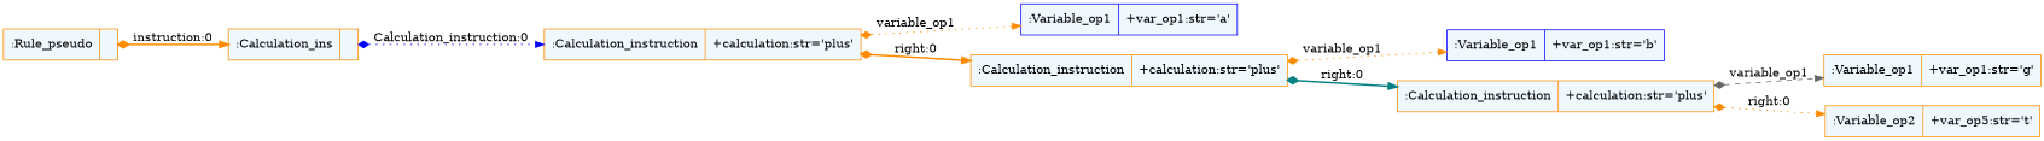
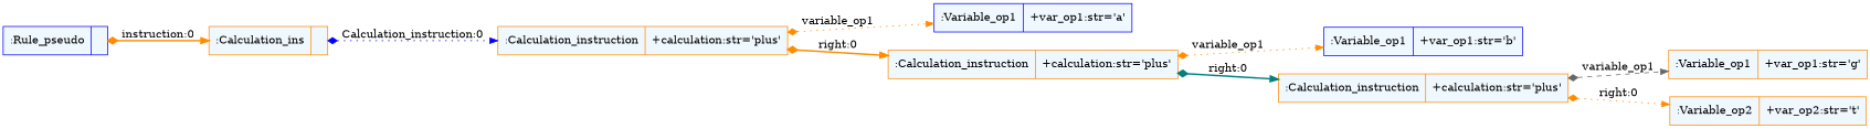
  digraph {
    fontname="Bitstream Vera Sans"
    fontsize=8
    nodesep=0.3
    rankdir=LR
    node [color=darkorange fillcolor=aliceblue shape=record style=filled]
    edge [arrowtail=diamond color=darkorange dir=both style=dotted]
-   n1 [label="{:Rule_pseudo|}"]
+   n1 [color=blue label="{:Rule_pseudo|}"]
    n2 [label="{:Calculation_ins|}"]
    n3 [label="{:Calculation_instruction|+calculation:str='plus'\l}"]
    n4 [color=blue label="{:Variable_op1|+var_op1:str='a'\l}"]
    n5 [label="{:Calculation_instruction|+calculation:str='plus'\l}"]
    n6 [color=blue label="{:Variable_op1|+var_op1:str='b'\l}"]
    n7 [label="{:Calculation_instruction|+calculation:str='plus'\l}"]
    n8 [label="{:Variable_op1|+var_op1:str='g'\l}"]
-   n9 [label="{:Variable_op2|+var_op5:str='t'\l}"]
+   n9 [label="{:Variable_op2|+var_op2:str='t'\l}"]
    n1 -> n2 [label="instruction:0" style=bold]
    n2 -> n3 [color=blue label="Calculation_instruction:0"]
    n3 -> n4 [label=variable_op1]
    n3 -> n5 [label="right:0" style=bold]
    n5 -> n6 [label=variable_op1]
    n5 -> n7 [color=teal label="right:0" style=bold]
    n7 -> n8 [color=gray40 label=variable_op1 style=dashed]
    n7 -> n9 [label="right:0"]
  }
